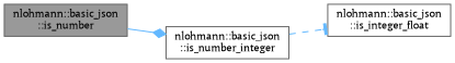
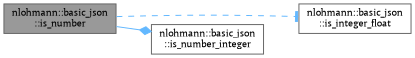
  digraph {
    fontname="PT Serif"
    rankdir=LR
    node [color=grey40 fillcolor=white fontname="PT Serif" fontsize=10 shape=box style=filled]
    edge [color=steelblue1 fontname="PT Serif" fontsize=10 labelfontname=Helvetica labelfontsize=10]
    n1 [color=gray40 fillcolor=grey60 fontcolor=black height=0.2 label="nlohmann::basic_json\l::is_number" width=0.4]
    n2 [height=0.2 label="nlohmann::basic_json\l::is_integer_float" width=0.4]
    n3 [height=0.2 label="nlohmann::basic_json\l::is_number_integer" width=0.4]
-   n3 -> n2 [arrowhead=tee style=dashed]
+   n1 -> n2 [arrowhead=tee style=dashed]
    n1 -> n3 [arrowhead=diamond style=solid]
  }
